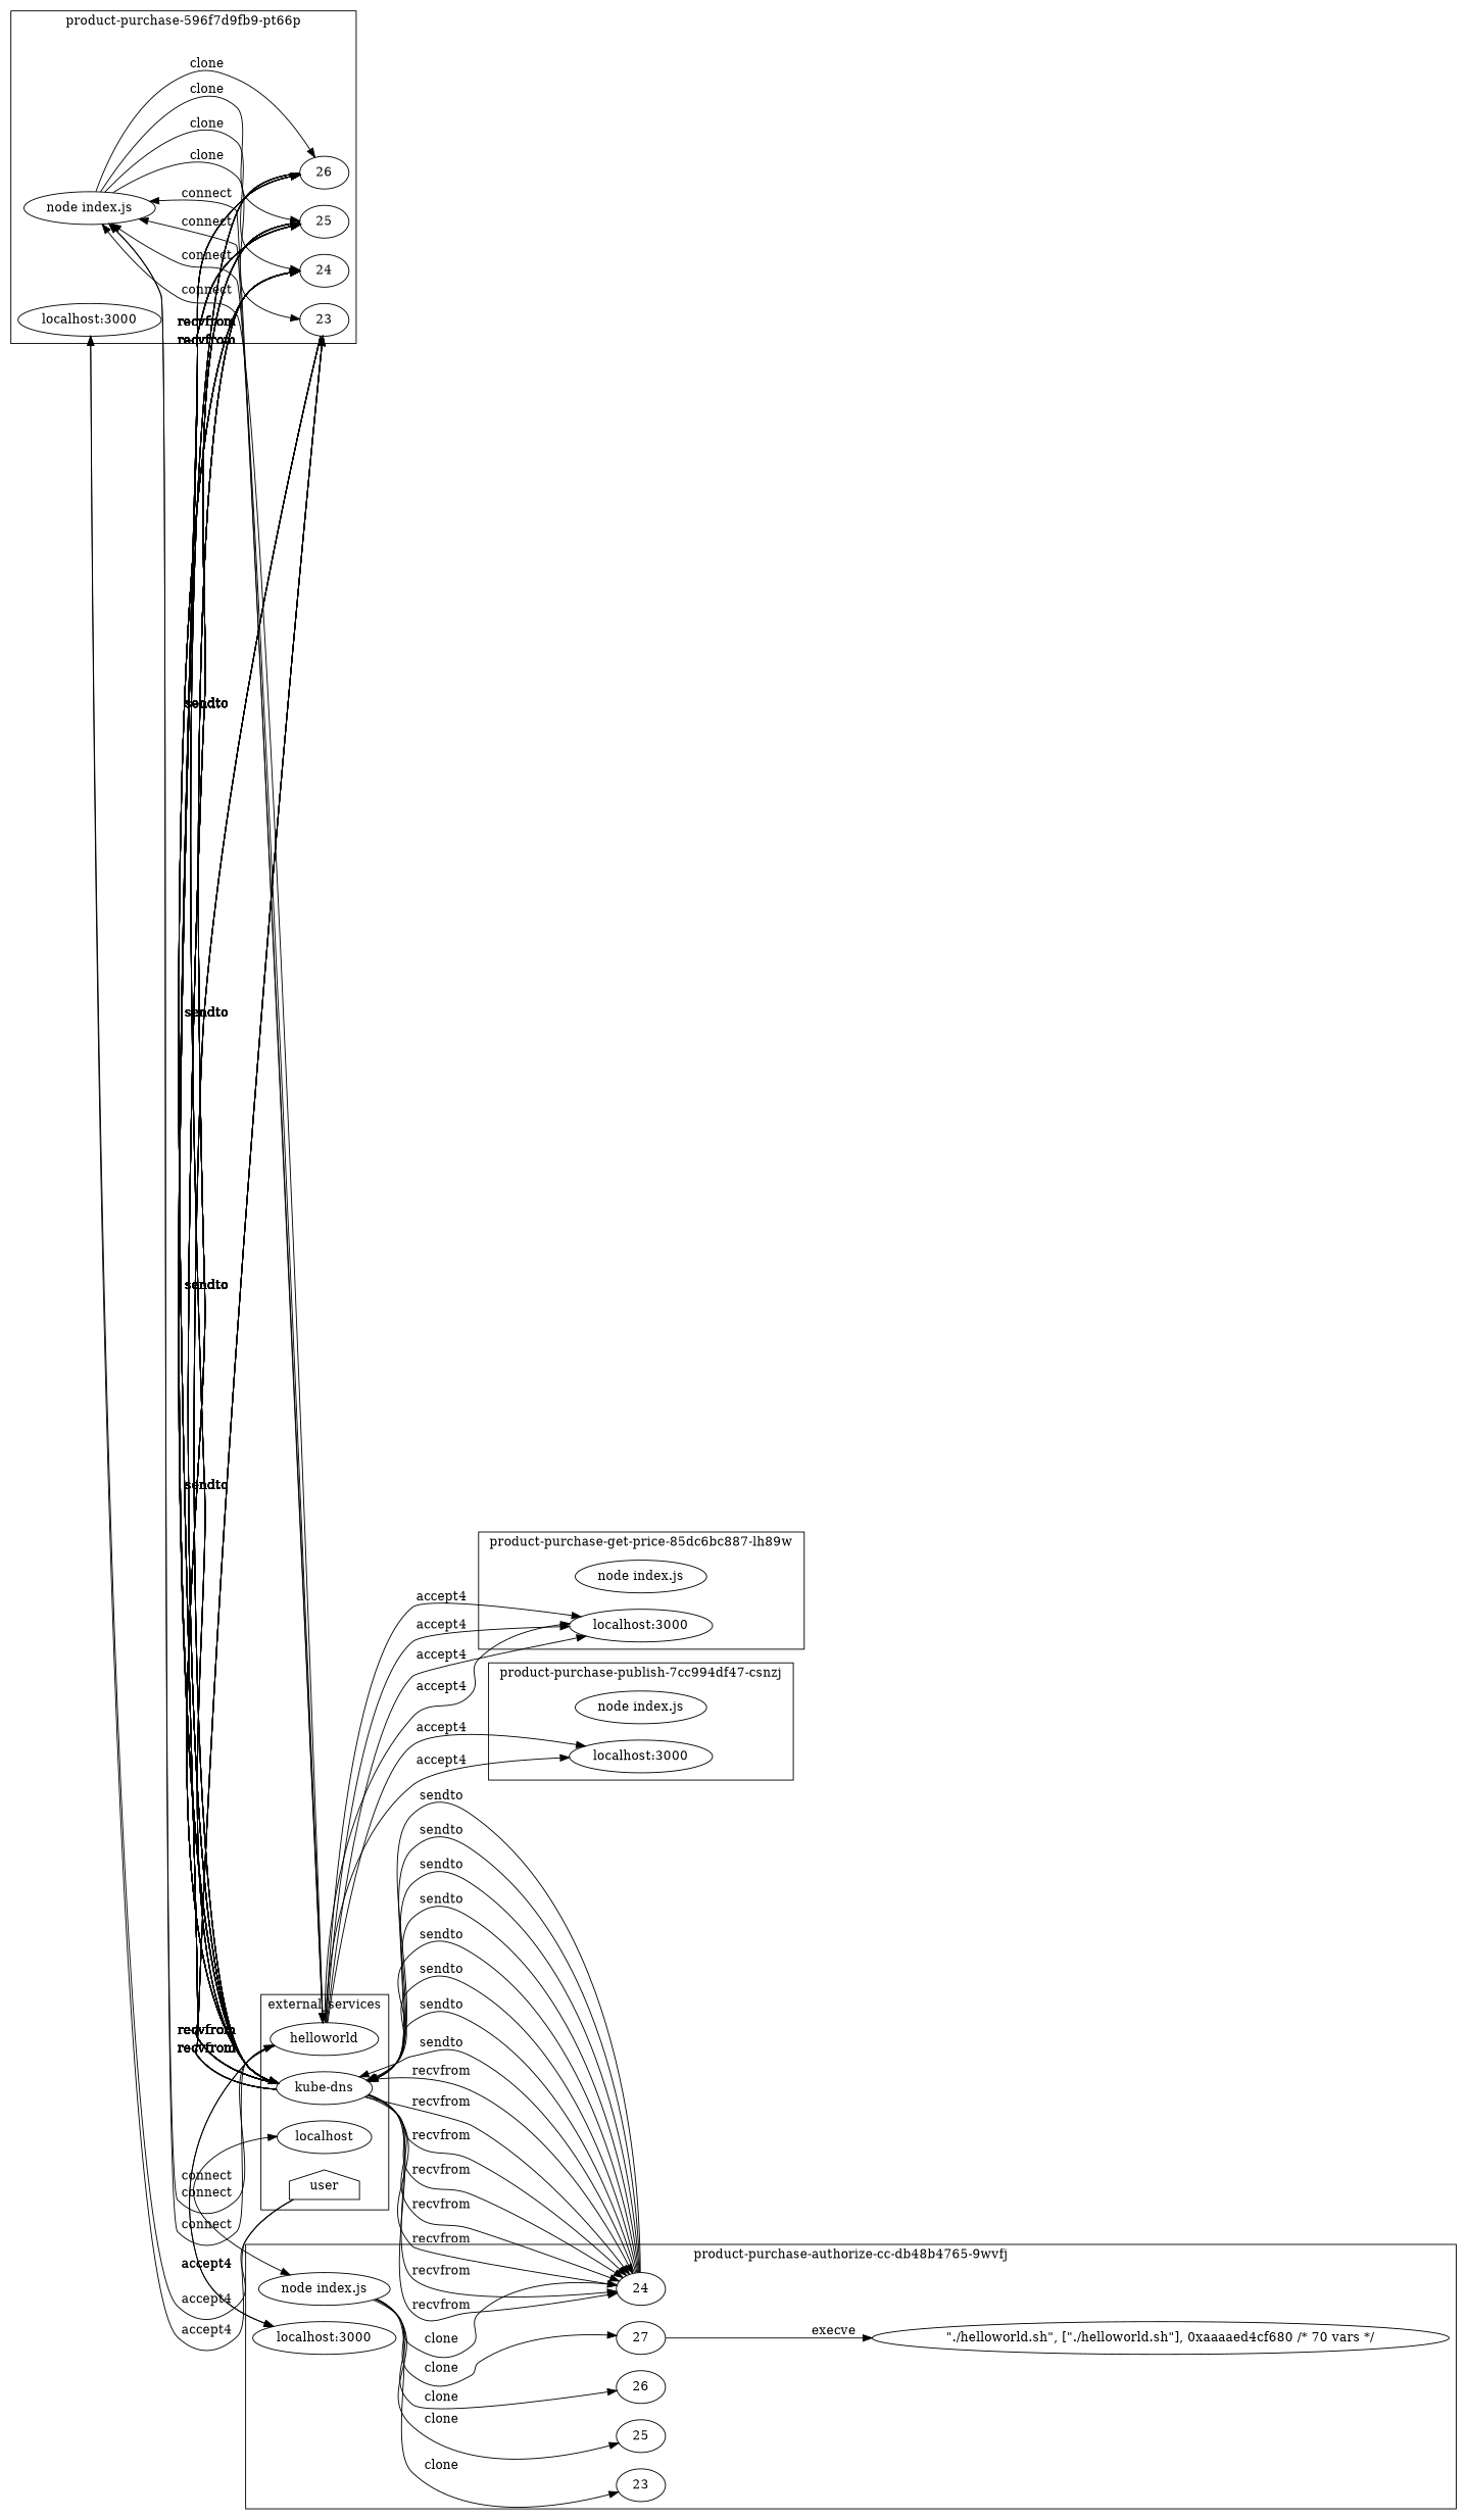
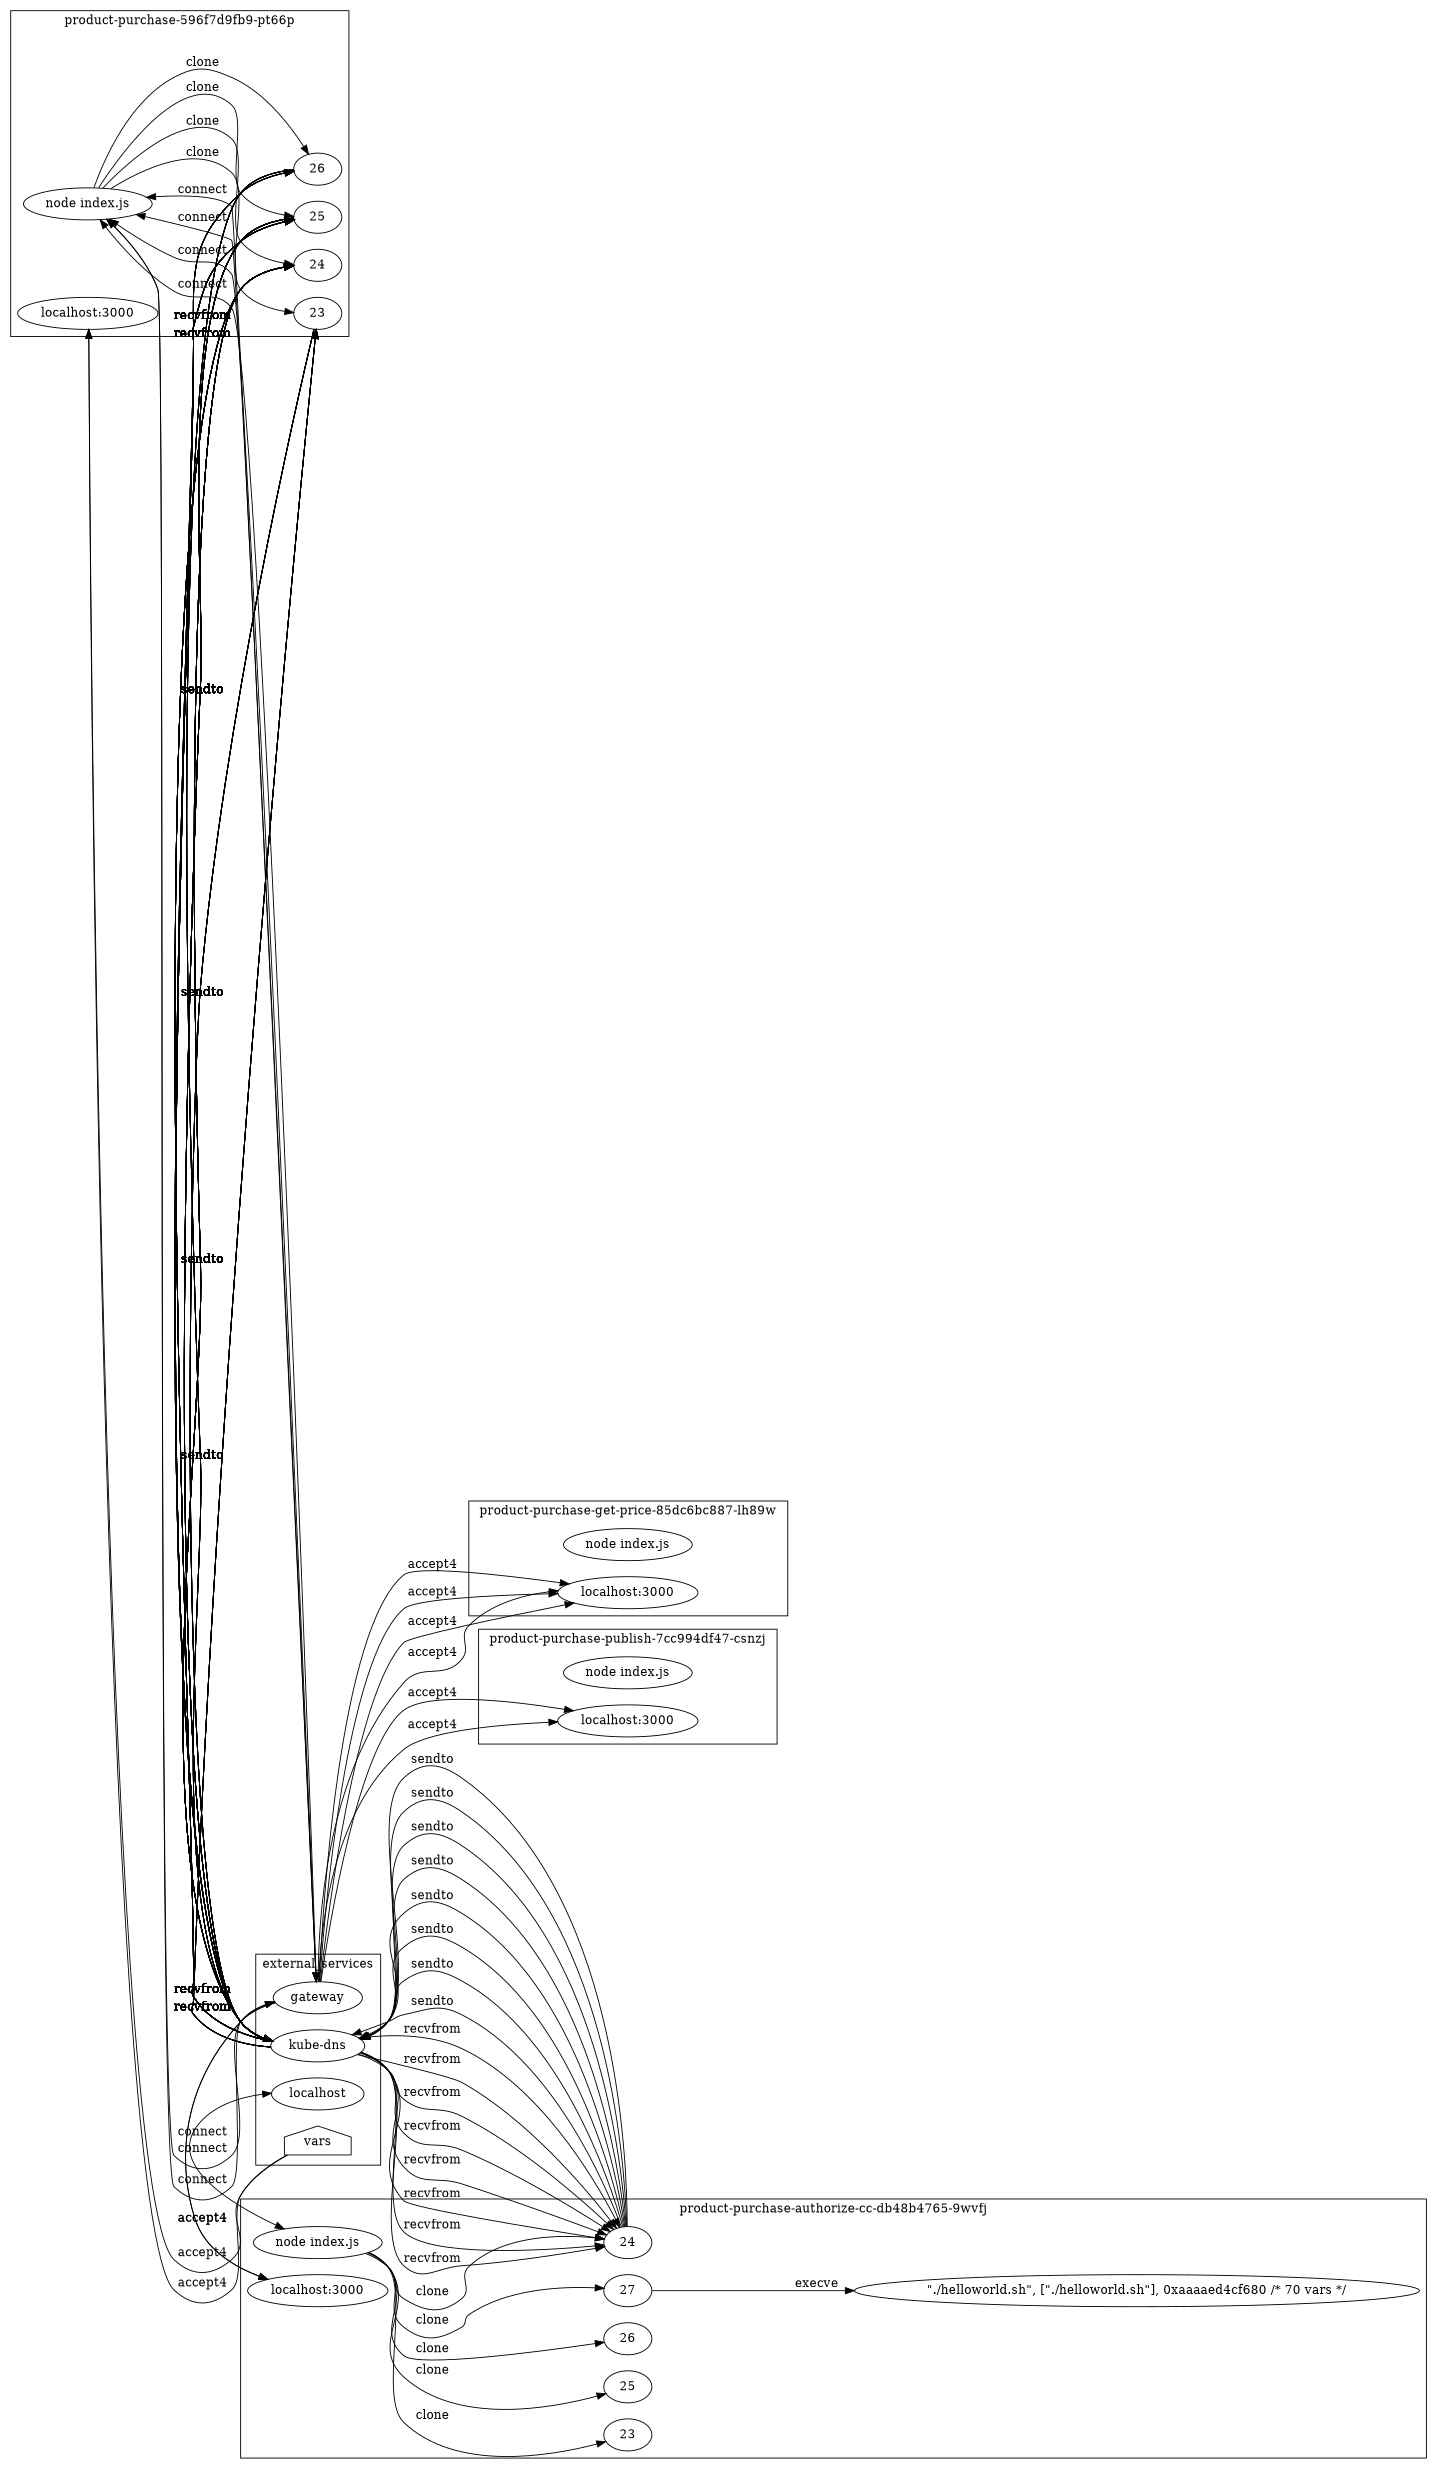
  digraph {
    rankdir=LR
    n1 [label="node index.js"]
    n2 [label=23]
    n3 [label=24]
    n4 [label=25]
    n5 [label=26]
    n6 [label="localhost:3000"]
    n7 [label="node index.js"]
    n8 [label="localhost:3000"]
    n9 [label="node index.js"]
    n10 [label="localhost:3000"]
    n11 [label="node index.js"]
    n12 [label=23]
    n13 [label=24]
    n14 [label=25]
    n15 [label=26]
    n16 [label=27]
    n17 [label="localhost:3000"]
    n18 [label="\"./helloworld.sh\", [\"./helloworld.sh\"], 0xaaaaed4cf680 /* 70 vars */"]
-   n19 [label=helloworld]
+   n19 [label=gateway]
    n20 [label="kube-dns"]
    n21 [label=localhost]
-   user [shape=house]
+   user [shape=house label=vars]
    subgraph cluster_1 {
      label=" product-purchase-596f7d9fb9-pt66p "
      n1
      n2
      n3
      n4
      n5
      n6
    }
    subgraph cluster_2 {
      label=" product-purchase-get-price-85dc6bc887-lh89w "
      n7
      n8
    }
    subgraph cluster_3 {
      label=" product-purchase-publish-7cc994df47-csnzj "
      n9
      n10
    }
    subgraph cluster_4 {
      label=" product-purchase-authorize-cc-db48b4765-9wvfj "
      n11
      n12
      n13
      n14
      n15
      n16
      n17
      n18
    }
    subgraph cluster_5 {
      label=external_services
      n19
      n20
      n21
      user
    }
    n1 -> n2 [label=clone]
    n1 -> n3 [label=clone]
    n1 -> n4 [label=clone]
    n1 -> n5 [label=clone]
    n1 -> n19 [dir=both label=connect]
    n1 -> n19 [dir=both label=connect]
    n1 -> n19 [dir=both label=connect]
    n1 -> n19 [dir=both label=connect]
    n1 -> n19 [dir=both label=connect]
    n1 -> n19 [dir=both label=connect]
    n2 -> n20 [label=sendto]
    n2 -> n20 [label=sendto]
    n2 -> n20 [label=sendto]
    n2 -> n20 [label=sendto]
    n2 -> n20 [label=sendto]
    n2 -> n20 [label=sendto]
    n2 -> n20 [label=sendto]
    n2 -> n20 [label=sendto]
    n3 -> n20 [label=sendto]
    n3 -> n20 [label=sendto]
    n3 -> n20 [label=sendto]
    n3 -> n20 [label=sendto]
    n3 -> n20 [label=sendto]
    n3 -> n20 [label=sendto]
    n3 -> n20 [label=sendto]
    n3 -> n20 [label=sendto]
    n3 -> n20 [label=sendto]
    n3 -> n20 [label=sendto]
    n3 -> n20 [label=sendto]
    n3 -> n20 [label=sendto]
    n3 -> n20 [label=sendto]
    n3 -> n20 [label=sendto]
    n3 -> n20 [label=sendto]
    n3 -> n20 [label=sendto]
    n4 -> n20 [label=sendto]
    n4 -> n20 [label=sendto]
    n4 -> n20 [label=sendto]
    n4 -> n20 [label=sendto]
    n4 -> n20 [label=sendto]
    n4 -> n20 [label=sendto]
    n4 -> n20 [label=sendto]
    n4 -> n20 [label=sendto]
    n4 -> n20 [label=sendto]
    n4 -> n20 [label=sendto]
    n4 -> n20 [label=sendto]
    n4 -> n20 [label=sendto]
    n4 -> n20 [label=sendto]
    n4 -> n20 [label=sendto]
    n4 -> n20 [label=sendto]
    n4 -> n20 [label=sendto]
    n5 -> n20 [label=sendto]
    n5 -> n20 [label=sendto]
    n5 -> n20 [label=sendto]
    n5 -> n20 [label=sendto]
    n5 -> n20 [label=sendto]
    n5 -> n20 [label=sendto]
    n5 -> n20 [label=sendto]
    n5 -> n20 [label=sendto]
    n11 -> n12 [label=clone]
    n11 -> n13 [label=clone]
    n11 -> n14 [label=clone]
    n11 -> n15 [label=clone]
    n11 -> n16 [label=clone]
    n11 -> n21 [dir=both label=connect]
    n13 -> n20 [label=sendto]
    n13 -> n20 [label=sendto]
    n13 -> n20 [label=sendto]
    n13 -> n20 [label=sendto]
    n13 -> n20 [label=sendto]
    n13 -> n20 [label=sendto]
    n13 -> n20 [label=sendto]
    n13 -> n20 [label=sendto]
    n16 -> n18 [label=execve]
    n19 -> n8 [label=accept4]
    n19 -> n8 [label=accept4]
    n19 -> n8 [label=accept4]
    n19 -> n8 [label=accept4]
    n19 -> n10 [label=accept4]
    n19 -> n10 [label=accept4]
    n19 -> n17 [label=accept4]
    n19 -> n17 [label=accept4]
    n20 -> n2 [label=recvfrom]
    n20 -> n2 [label=recvfrom]
    n20 -> n2 [label=recvfrom]
    n20 -> n2 [label=recvfrom]
    n20 -> n2 [label=recvfrom]
    n20 -> n2 [label=recvfrom]
    n20 -> n2 [label=recvfrom]
    n20 -> n2 [label=recvfrom]
    n20 -> n3 [label=recvfrom]
    n20 -> n3 [label=recvfrom]
    n20 -> n3 [label=recvfrom]
    n20 -> n3 [label=recvfrom]
    n20 -> n3 [label=recvfrom]
    n20 -> n3 [label=recvfrom]
    n20 -> n3 [label=recvfrom]
    n20 -> n3 [label=recvfrom]
    n20 -> n3 [label=recvfrom]
    n20 -> n3 [label=recvfrom]
    n20 -> n3 [label=recvfrom]
    n20 -> n3 [label=recvfrom]
    n20 -> n3 [label=recvfrom]
    n20 -> n3 [label=recvfrom]
    n20 -> n3 [label=recvfrom]
    n20 -> n3 [label=recvfrom]
    n20 -> n4 [label=recvfrom]
    n20 -> n4 [label=recvfrom]
    n20 -> n4 [label=recvfrom]
    n20 -> n4 [label=recvfrom]
    n20 -> n4 [label=recvfrom]
    n20 -> n4 [label=recvfrom]
    n20 -> n4 [label=recvfrom]
    n20 -> n4 [label=recvfrom]
    n20 -> n4 [label=recvfrom]
    n20 -> n4 [label=recvfrom]
    n20 -> n4 [label=recvfrom]
    n20 -> n4 [label=recvfrom]
    n20 -> n4 [label=recvfrom]
    n20 -> n4 [label=recvfrom]
    n20 -> n4 [label=recvfrom]
    n20 -> n4 [label=recvfrom]
    n20 -> n5 [label=recvfrom]
    n20 -> n5 [label=recvfrom]
    n20 -> n5 [label=recvfrom]
    n20 -> n5 [label=recvfrom]
    n20 -> n5 [label=recvfrom]
    n20 -> n5 [label=recvfrom]
    n20 -> n5 [label=recvfrom]
    n20 -> n5 [label=recvfrom]
    n20 -> n13 [label=recvfrom]
    n20 -> n13 [label=recvfrom]
    n20 -> n13 [label=recvfrom]
    n20 -> n13 [label=recvfrom]
    n20 -> n13 [label=recvfrom]
    n20 -> n13 [label=recvfrom]
    n20 -> n13 [label=recvfrom]
    n20 -> n13 [label=recvfrom]
    user -> n6 [label=accept4]
    user -> n6 [label=accept4]
  }
